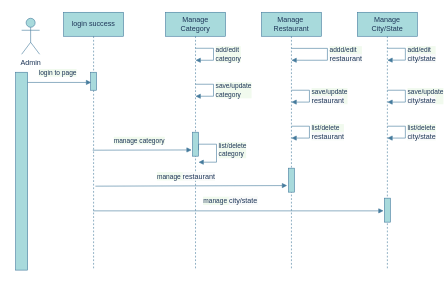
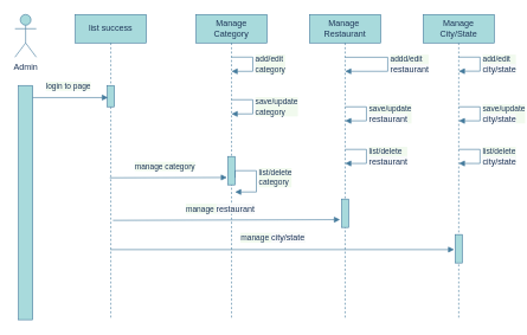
  <mxCell id="0" />
  <mxCell id="1" parent="0" />
  <mxCell id="2" value="" style="html=1;points=[];perimeter=orthogonalPerimeter;fillColor=#A8DADC;strokeColor=#457B9D;fontColor=#1D3557;" vertex="1" parent="1"><mxGeometry x="25" y="120" width="20" height="330" as="geometry" /></mxCell>
- <mxCell id="3" value="Admin" style="shape=umlActor;verticalLabelPosition=bottom;verticalAlign=top;html=1;outlineConnect=0;fillColor=#A8DADC;strokeColor=#457B9D;fontColor=#1D3557;" vertex="1" parent="1"><mxGeometry x="35" y="30" width="30" height="60" as="geometry" /></mxCell>
- <mxCell id="4" value="login success" style="shape=umlLifeline;perimeter=lifelinePerimeter;whiteSpace=wrap;html=1;container=1;collapsible=0;recursiveResize=0;outlineConnect=0;fillColor=#A8DADC;strokeColor=#457B9D;fontColor=#1D3557;" vertex="1" parent="1"><mxGeometry x="105" y="20" width="100" height="430" as="geometry" /></mxCell>
+ <mxCell id="3" value="Admin" style="shape=umlActor;verticalLabelPosition=bottom;verticalAlign=top;html=1;outlineConnect=0;fillColor=#A8DADC;strokeColor=#457B9D;fontColor=#1D3557;" vertex="1" parent="1"><mxGeometry x="20" y="20" width="30" height="60" as="geometry" /></mxCell>
+ <mxCell id="4" value="list success" style="shape=umlLifeline;perimeter=lifelinePerimeter;whiteSpace=wrap;html=1;container=1;collapsible=0;recursiveResize=0;outlineConnect=0;fillColor=#A8DADC;strokeColor=#457B9D;fontColor=#1D3557;" vertex="1" parent="1"><mxGeometry x="105" y="20" width="100" height="430" as="geometry" /></mxCell>
  <mxCell id="5" value="" style="html=1;points=[];perimeter=orthogonalPerimeter;fillColor=#A8DADC;strokeColor=#457B9D;fontColor=#1D3557;" vertex="1" parent="4"><mxGeometry x="45" y="100" width="10" height="30" as="geometry" /></mxCell>
  <mxCell id="6" value="manage&amp;nbsp;&lt;span style=&quot;text-align: left;&quot;&gt;category&lt;/span&gt;" style="html=1;verticalAlign=bottom;endArrow=block;rounded=0;entryX=-0.14;entryY=0.74;entryDx=0;entryDy=0;entryPerimeter=0;labelBackgroundColor=#F1FAEE;strokeColor=#457B9D;fontColor=#1D3557;" edge="1" parent="4" target="8"><mxGeometry x="-0.057" y="7" width="80" relative="1" as="geometry"><mxPoint x="48.5" y="230" as="sourcePoint" /><mxPoint x="165" y="230" as="targetPoint" /><mxPoint as="offset" /></mxGeometry></mxCell>
  <mxCell id="7" value="Manage&lt;br&gt;Category" style="shape=umlLifeline;perimeter=lifelinePerimeter;whiteSpace=wrap;html=1;container=1;collapsible=0;recursiveResize=0;outlineConnect=0;fillColor=#A8DADC;strokeColor=#457B9D;fontColor=#1D3557;" vertex="1" parent="1"><mxGeometry x="275" y="20" width="100" height="430" as="geometry" /></mxCell>
  <mxCell id="8" value="" style="html=1;points=[];perimeter=orthogonalPerimeter;fillColor=#A8DADC;strokeColor=#457B9D;fontColor=#1D3557;" vertex="1" parent="7"><mxGeometry x="45" y="200" width="10" height="40" as="geometry" /></mxCell>
  <mxCell id="9" value="add/edit&lt;br&gt;category" style="edgeStyle=orthogonalEdgeStyle;html=1;align=left;spacingLeft=2;endArrow=block;rounded=0;entryX=1;entryY=0;labelBackgroundColor=#F1FAEE;strokeColor=#457B9D;fontColor=#1D3557;" edge="1" parent="7"><mxGeometry relative="1" as="geometry"><mxPoint x="50" y="60" as="sourcePoint" /><Array as="points"><mxPoint x="80" y="60" /><mxPoint x="80" y="80" /></Array><mxPoint x="50" y="80.03" as="targetPoint" /></mxGeometry></mxCell>
  <mxCell id="10" value="save/update&lt;br&gt;category" style="edgeStyle=orthogonalEdgeStyle;html=1;align=left;spacingLeft=2;endArrow=block;rounded=0;entryX=1;entryY=0;labelBackgroundColor=#F1FAEE;strokeColor=#457B9D;fontColor=#1D3557;" edge="1" parent="7"><mxGeometry relative="1" as="geometry"><mxPoint x="50" y="120" as="sourcePoint" /><Array as="points"><mxPoint x="80" y="120" /><mxPoint x="80" y="140" /></Array><mxPoint x="50" y="140.03" as="targetPoint" /></mxGeometry></mxCell>
  <mxCell id="11" value="list/delete&lt;br&gt;category" style="edgeStyle=orthogonalEdgeStyle;html=1;align=left;spacingLeft=2;endArrow=block;rounded=0;entryX=1;entryY=0;labelBackgroundColor=#F1FAEE;strokeColor=#457B9D;fontColor=#1D3557;" edge="1" parent="7"><mxGeometry relative="1" as="geometry"><mxPoint x="55" y="230" as="sourcePoint" /><Array as="points"><mxPoint x="55" y="220" /><mxPoint x="85" y="220" /><mxPoint x="85" y="250" /></Array><mxPoint x="55" y="250.03" as="targetPoint" /></mxGeometry></mxCell>
  <mxCell id="12" value="manage &lt;span style=&quot;font-size: 12px; background-color: rgb(248, 249, 250);&quot;&gt;restaurant&lt;/span&gt;" style="html=1;verticalAlign=bottom;endArrow=block;rounded=0;labelBackgroundColor=#F1FAEE;strokeColor=#457B9D;fontColor=#1D3557;entryX=-0.22;entryY=0.725;entryDx=0;entryDy=0;entryPerimeter=0;" edge="1" parent="7" target="14"><mxGeometry x="-0.057" y="7" width="80" relative="1" as="geometry"><mxPoint x="-117" y="290.0" as="sourcePoint" /><mxPoint x="367.1" y="290.0" as="targetPoint" /><mxPoint as="offset" /></mxGeometry></mxCell>
  <mxCell id="13" value="Manage&amp;nbsp;&lt;br&gt;Restaurant" style="shape=umlLifeline;perimeter=lifelinePerimeter;whiteSpace=wrap;html=1;container=1;collapsible=0;recursiveResize=0;outlineConnect=0;fillColor=#A8DADC;strokeColor=#457B9D;fontColor=#1D3557;" vertex="1" parent="1"><mxGeometry x="435" y="20" width="100" height="430" as="geometry" /></mxCell>
  <mxCell id="14" value="" style="html=1;points=[];perimeter=orthogonalPerimeter;fillColor=#A8DADC;strokeColor=#457B9D;fontColor=#1D3557;" vertex="1" parent="13"><mxGeometry x="45" y="260" width="10" height="40" as="geometry" /></mxCell>
  <mxCell id="15" value="save/update&lt;br&gt;&lt;span style=&quot;font-size: 12px; text-align: center; background-color: rgb(248, 249, 250);&quot;&gt;restaurant&lt;/span&gt;" style="edgeStyle=orthogonalEdgeStyle;html=1;align=left;spacingLeft=2;endArrow=block;rounded=0;exitX=0.5;exitY=0.14;exitDx=0;exitDy=0;exitPerimeter=0;entryX=0.5;entryY=0.186;entryDx=0;entryDy=0;entryPerimeter=0;labelBackgroundColor=#F1FAEE;strokeColor=#457B9D;fontColor=#1D3557;" edge="1" parent="13"><mxGeometry relative="1" as="geometry"><mxPoint x="50" y="130.0" as="sourcePoint" /><Array as="points"><mxPoint x="80" y="129.8" /><mxPoint x="80" y="149.8" /></Array><mxPoint x="50" y="149.78" as="targetPoint" /></mxGeometry></mxCell>
  <mxCell id="16" value="list/delete&lt;br&gt;&lt;span style=&quot;font-size: 12px; text-align: center; background-color: rgb(248, 249, 250);&quot;&gt;restaurant&lt;/span&gt;" style="edgeStyle=orthogonalEdgeStyle;html=1;align=left;spacingLeft=2;endArrow=block;rounded=0;exitX=0.5;exitY=0.14;exitDx=0;exitDy=0;exitPerimeter=0;entryX=0.5;entryY=0.186;entryDx=0;entryDy=0;entryPerimeter=0;labelBackgroundColor=#F1FAEE;strokeColor=#457B9D;fontColor=#1D3557;" edge="1" parent="13"><mxGeometry relative="1" as="geometry"><mxPoint x="50" y="190.0" as="sourcePoint" /><Array as="points"><mxPoint x="80" y="189.8" /><mxPoint x="80" y="209.8" /></Array><mxPoint x="50" y="209.78" as="targetPoint" /></mxGeometry></mxCell>
  <mxCell id="17" value="Manage City/State" style="shape=umlLifeline;perimeter=lifelinePerimeter;whiteSpace=wrap;html=1;container=1;collapsible=0;recursiveResize=0;outlineConnect=0;fillColor=#A8DADC;strokeColor=#457B9D;fontColor=#1D3557;" vertex="1" parent="1"><mxGeometry x="595" y="20" width="100" height="430" as="geometry" /></mxCell>
  <mxCell id="18" value="" style="html=1;points=[];perimeter=orthogonalPerimeter;fillColor=#A8DADC;strokeColor=#457B9D;fontColor=#1D3557;" vertex="1" parent="17"><mxGeometry x="45" y="310" width="10" height="40" as="geometry" /></mxCell>
  <mxCell id="19" value="add/edit&lt;br&gt;&lt;span style=&quot;font-size: 12px; text-align: center; background-color: rgb(248, 249, 250);&quot;&gt;city/state&lt;/span&gt;" style="edgeStyle=orthogonalEdgeStyle;html=1;align=left;spacingLeft=2;endArrow=block;rounded=0;exitX=0.5;exitY=0.14;exitDx=0;exitDy=0;exitPerimeter=0;entryX=0.5;entryY=0.186;entryDx=0;entryDy=0;entryPerimeter=0;labelBackgroundColor=#F1FAEE;strokeColor=#457B9D;fontColor=#1D3557;" edge="1" parent="17"><mxGeometry relative="1" as="geometry"><mxPoint x="50" y="60.0" as="sourcePoint" /><Array as="points"><mxPoint x="80" y="59.8" /><mxPoint x="80" y="79.8" /></Array><mxPoint x="50" y="79.78" as="targetPoint" /></mxGeometry></mxCell>
  <mxCell id="20" value="save/update&lt;br&gt;&lt;span style=&quot;font-size: 12px; text-align: center; background-color: rgb(248, 249, 250);&quot;&gt;city/state&lt;/span&gt;" style="edgeStyle=orthogonalEdgeStyle;html=1;align=left;spacingLeft=2;endArrow=block;rounded=0;exitX=0.5;exitY=0.14;exitDx=0;exitDy=0;exitPerimeter=0;entryX=0.5;entryY=0.186;entryDx=0;entryDy=0;entryPerimeter=0;labelBackgroundColor=#F1FAEE;strokeColor=#457B9D;fontColor=#1D3557;" edge="1" parent="17"><mxGeometry relative="1" as="geometry"><mxPoint x="50" y="130.0" as="sourcePoint" /><Array as="points"><mxPoint x="80" y="129.8" /><mxPoint x="80" y="149.8" /></Array><mxPoint x="50" y="149.78" as="targetPoint" /></mxGeometry></mxCell>
  <mxCell id="21" value="list/delete&lt;br&gt;&lt;span style=&quot;font-size: 12px; text-align: center; background-color: rgb(248, 249, 250);&quot;&gt;city/state&lt;/span&gt;" style="edgeStyle=orthogonalEdgeStyle;html=1;align=left;spacingLeft=2;endArrow=block;rounded=0;exitX=0.5;exitY=0.14;exitDx=0;exitDy=0;exitPerimeter=0;entryX=0.5;entryY=0.186;entryDx=0;entryDy=0;entryPerimeter=0;labelBackgroundColor=#F1FAEE;strokeColor=#457B9D;fontColor=#1D3557;" edge="1" parent="17"><mxGeometry relative="1" as="geometry"><mxPoint x="50" y="190.0" as="sourcePoint" /><Array as="points"><mxPoint x="80" y="189.8" /><mxPoint x="80" y="209.8" /></Array><mxPoint x="50" y="209.78" as="targetPoint" /></mxGeometry></mxCell>
  <mxCell id="22" value="addd/edit&lt;br&gt;&lt;span style=&quot;font-size: 12px; text-align: center; background-color: rgb(248, 249, 250);&quot;&gt;restaurant&lt;/span&gt;" style="edgeStyle=orthogonalEdgeStyle;html=1;align=left;spacingLeft=2;endArrow=block;rounded=0;exitX=0.5;exitY=0.14;exitDx=0;exitDy=0;exitPerimeter=0;entryX=0.5;entryY=0.186;entryDx=0;entryDy=0;entryPerimeter=0;labelBackgroundColor=#F1FAEE;strokeColor=#457B9D;fontColor=#1D3557;" edge="1" parent="1" source="13" target="13"><mxGeometry relative="1" as="geometry"><mxPoint x="520" y="80" as="sourcePoint" /><Array as="points"><mxPoint x="545" y="80" /><mxPoint x="545" y="100" /></Array><mxPoint x="520" y="100" as="targetPoint" /></mxGeometry></mxCell>
  <mxCell id="23" value="login to page" style="html=1;verticalAlign=bottom;endArrow=block;rounded=0;entryX=0.1;entryY=0.567;entryDx=0;entryDy=0;entryPerimeter=0;labelBackgroundColor=#F1FAEE;strokeColor=#457B9D;fontColor=#1D3557;" edge="1" parent="1" target="5"><mxGeometry x="-0.057" y="7" width="80" relative="1" as="geometry"><mxPoint x="45" y="137" as="sourcePoint" /><mxPoint x="145" y="140" as="targetPoint" /><mxPoint as="offset" /></mxGeometry></mxCell>
  <mxCell id="24" value="manage&amp;nbsp;&lt;span style=&quot;font-size: 12px; background-color: rgb(248, 249, 250);&quot;&gt;city/state&lt;/span&gt;" style="html=1;verticalAlign=bottom;endArrow=block;rounded=0;entryX=-0.14;entryY=0.53;entryDx=0;entryDy=0;entryPerimeter=0;labelBackgroundColor=#F1FAEE;strokeColor=#457B9D;fontColor=#1D3557;" edge="1" parent="1" source="4" target="18"><mxGeometry x="-0.057" y="7" width="80" relative="1" as="geometry"><mxPoint x="85" y="350" as="sourcePoint" /><mxPoint x="555" y="350" as="targetPoint" /><mxPoint as="offset" /></mxGeometry></mxCell>
